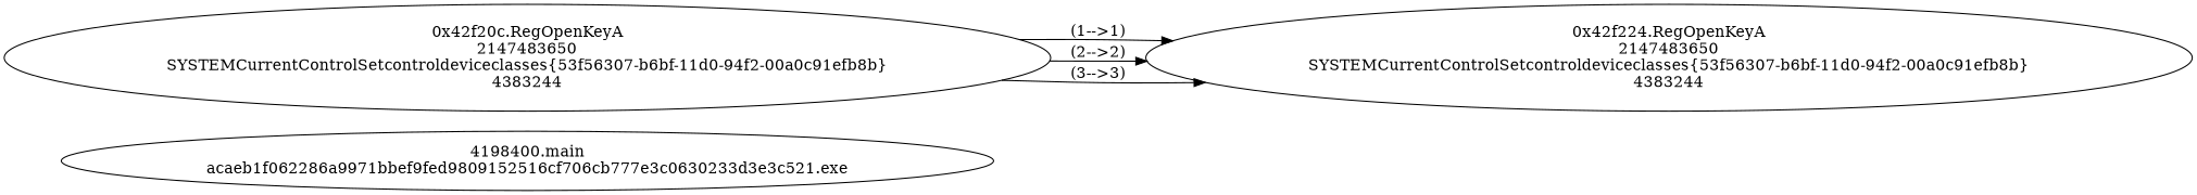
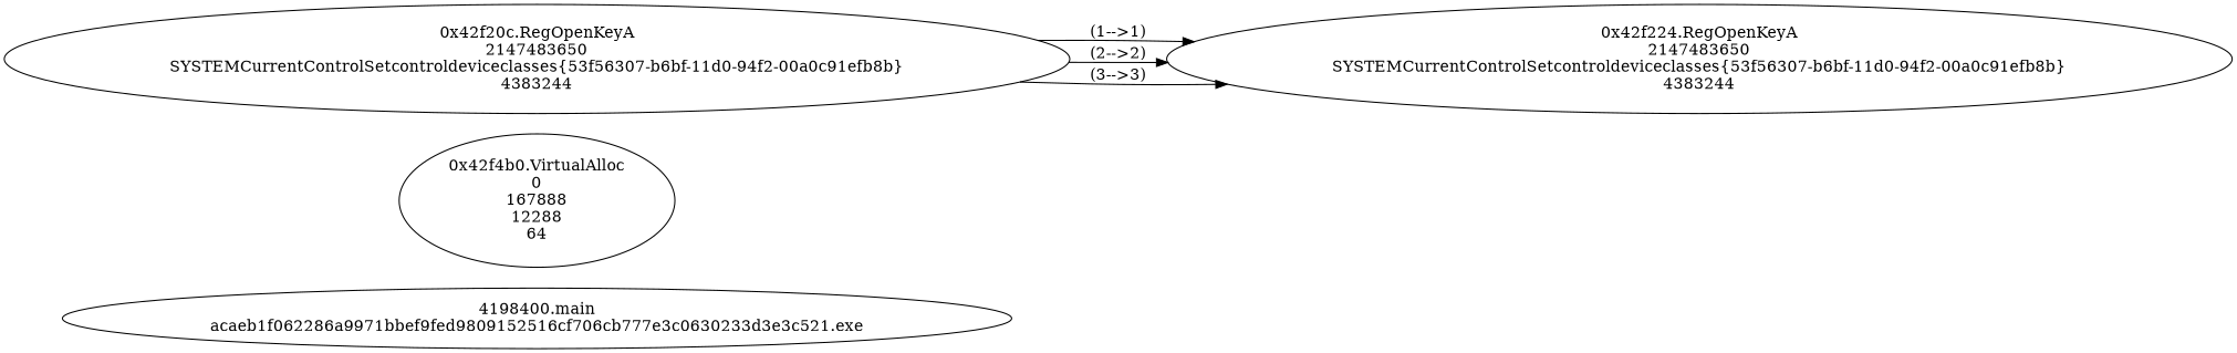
  digraph {
    rankdir=LR
    n1 [label="4198400.main\nacaeb1f062286a9971bbef9fed9809152516cf706cb777e3c0630233d3e3c521.exe"]
+   n2 [label="0x42f4b0.VirtualAlloc\n0\n167888\n12288\n64"]
    n3 [label="0x42f20c.RegOpenKeyA\n2147483650\nSYSTEM\CurrentControlSet\control\deviceclasses\{53f56307-b6bf-11d0-94f2-00a0c91efb8b}\n4383244"]
    n4 [label="0x42f224.RegOpenKeyA\n2147483650\nSYSTEM\CurrentControlSet\control\deviceclasses\{53f56307-b6bf-11d0-94f2-00a0c91efb8b}\n4383244"]
    n3 -> n4 [label="(1-->1)"]
    n3 -> n4 [label="(2-->2)"]
    n3 -> n4 [label="(3-->3)"]
  }
